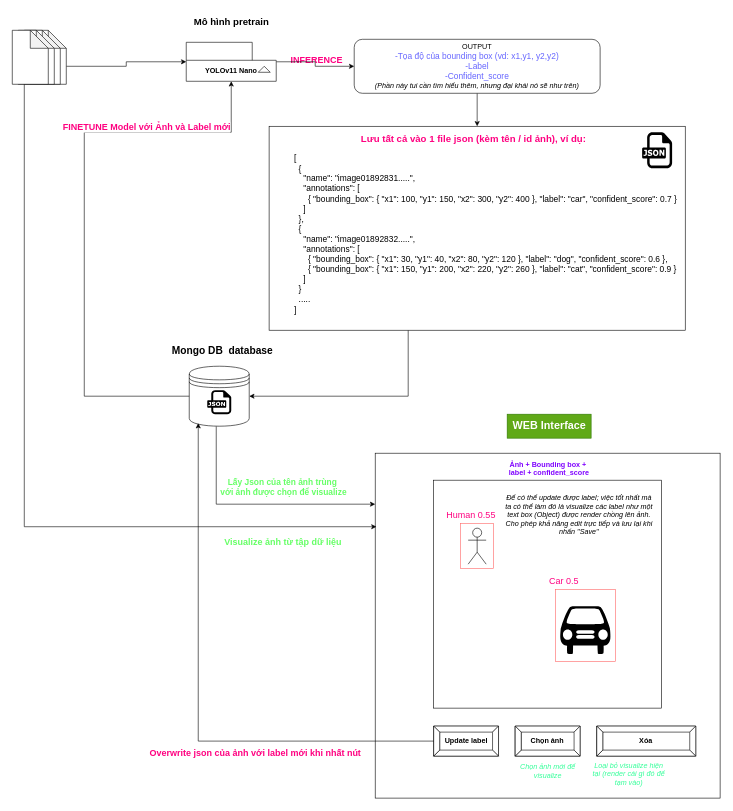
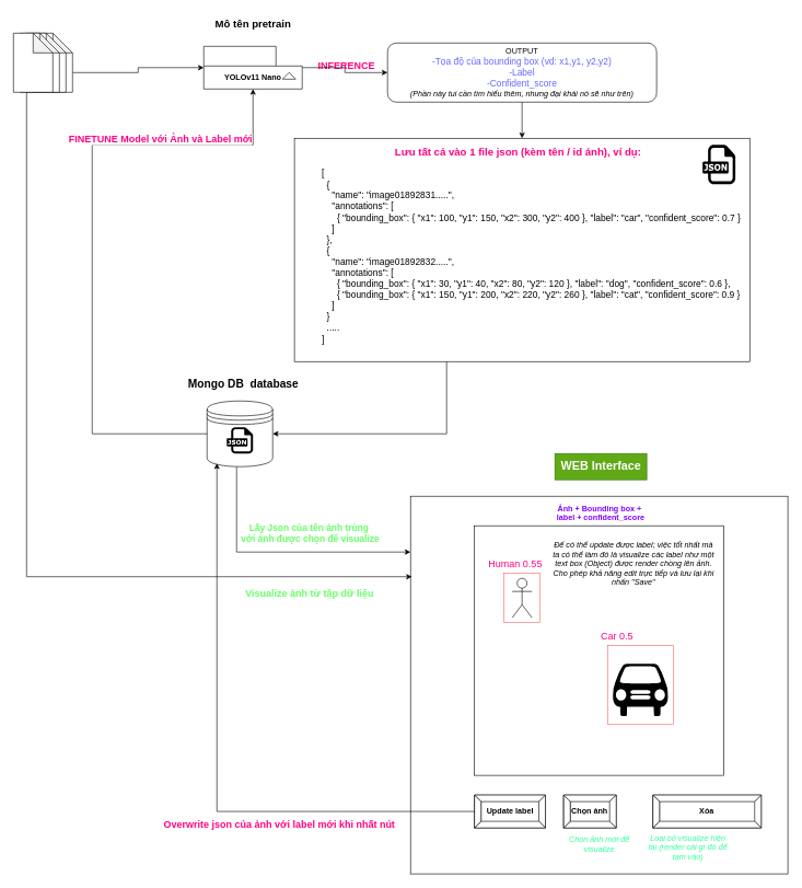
  <mxCell id="0" />
  <mxCell id="1" parent="0" />
  <mxCell id="2" value="&#10;&lt;font style=&quot;forced-color-adjust: none; font-family: Helvetica; font-size: 12px; font-style: normal; font-variant-ligatures: normal; font-variant-caps: normal; font-weight: 400; letter-spacing: normal; orphans: 2; text-align: center; text-indent: 0px; text-transform: none; widows: 2; word-spacing: 0px; -webkit-text-stroke-width: 0px; white-space: normal; background-color: rgb(236, 236, 236); text-decoration-thickness: initial; text-decoration-style: initial; text-decoration-color: initial; color: rgb(127, 0, 255);&quot; data-mx-given-colors=&quot;{&amp;quot;color&amp;quot;:&amp;quot;rgb(127, 0, 255)&amp;quot;}&quot;&gt;&lt;b style=&quot;forced-color-adjust: none;&quot;&gt;Ảnh + Bounding box +&amp;nbsp;&lt;/b&gt;&lt;/font&gt;&lt;div style=&quot;forced-color-adjust: none; color: rgb(0, 0, 0); font-family: Helvetica; font-size: 12px; font-style: normal; font-variant-ligatures: normal; font-variant-caps: normal; font-weight: 400; letter-spacing: normal; orphans: 2; text-align: center; text-indent: 0px; text-transform: none; widows: 2; word-spacing: 0px; -webkit-text-stroke-width: 0px; white-space: normal; background-color: rgb(236, 236, 236); text-decoration-thickness: initial; text-decoration-style: initial; text-decoration-color: initial;&quot;&gt;&lt;font style=&quot;forced-color-adjust: none; color: rgb(127, 0, 255);&quot; data-mx-given-colors=&quot;{&amp;quot;color&amp;quot;:&amp;quot;rgb(127, 0, 255)&amp;quot;}&quot;&gt;&lt;b style=&quot;forced-color-adjust: none;&quot;&gt;label + confident_score&lt;/b&gt;&lt;/font&gt;&lt;/div&gt;&#10;&#10;" style="whiteSpace=wrap;html=1;aspect=fixed;fillColor=none;" vertex="1" parent="1"><mxGeometry x="625" y="755" width="575" height="575" as="geometry" /></mxCell>
  <mxCell id="3" value="WEB Interface" style="text;html=1;align=center;verticalAlign=middle;resizable=0;points=[];autosize=1;strokeColor=#2D7600;fillColor=#60a917;fontColor=#ffffff;fontStyle=1;fontSize=18;" vertex="1" parent="1"><mxGeometry x="845" y="690" width="140" height="40" as="geometry" /></mxCell>
  <mxCell id="4" value="" style="whiteSpace=wrap;html=1;aspect=fixed;" vertex="1" parent="1"><mxGeometry x="722.5" y="800" width="380" height="380" as="geometry" /></mxCell>
  <mxCell id="5" style="edgeStyle=orthogonalEdgeStyle;rounded=0;orthogonalLoop=1;jettySize=auto;html=1;exitX=0;exitY=0;exitDx=60;exitDy=60;exitPerimeter=0;" edge="1" parent="1" source="7" target="16"><mxGeometry relative="1" as="geometry" /></mxCell>
  <mxCell id="6" value="INFERENCE" style="edgeLabel;html=1;align=center;verticalAlign=middle;resizable=0;points=[];fontSize=15;fontStyle=1;fontColor=#FF0080;" vertex="1" connectable="0" parent="5"><mxGeometry x="-0.038" y="-2" relative="1" as="geometry"><mxPoint x="314" y="-12" as="offset" /></mxGeometry></mxCell>
  <mxCell id="7" value="" style="shape=note;whiteSpace=wrap;html=1;backgroundOutline=1;darkOpacity=0.05;" vertex="1" parent="1"><mxGeometry x="50" y="50" width="60" height="90" as="geometry" /></mxCell>
  <mxCell id="8" value="" style="shape=note;whiteSpace=wrap;html=1;backgroundOutline=1;darkOpacity=0.05;" vertex="1" parent="1"><mxGeometry x="40" y="50" width="60" height="90" as="geometry" /></mxCell>
  <mxCell id="9" value="" style="shape=note;whiteSpace=wrap;html=1;backgroundOutline=1;darkOpacity=0.05;" vertex="1" parent="1"><mxGeometry x="30" y="50" width="60" height="90" as="geometry" /></mxCell>
  <mxCell id="10" style="edgeStyle=orthogonalEdgeStyle;rounded=0;orthogonalLoop=1;jettySize=auto;html=1;entryX=0.006;entryY=0.39;entryDx=0;entryDy=0;entryPerimeter=0;" edge="1" parent="1"><mxGeometry relative="1" as="geometry"><mxPoint x="627.04" y="877.6" as="targetPoint" /><mxPoint x="40.003" y="130" as="sourcePoint" /><Array as="points"><mxPoint x="40" y="878" /></Array></mxGeometry></mxCell>
  <mxCell id="11" value="Visualize ảnh từ tập dữ liệu" style="edgeLabel;html=1;align=center;verticalAlign=middle;resizable=0;points=[];fontSize=15;fontColor=#66FF66;fontStyle=1" vertex="1" connectable="0" parent="10"><mxGeometry x="0.575" y="3" relative="1" as="geometry"><mxPoint x="127" y="28" as="offset" /></mxGeometry></mxCell>
  <mxCell id="12" value="" style="shape=note;whiteSpace=wrap;html=1;backgroundOutline=1;darkOpacity=0.05;" vertex="1" parent="1"><mxGeometry x="20" y="50" width="60" height="90" as="geometry" /></mxCell>
  <mxCell id="13" style="edgeStyle=orthogonalEdgeStyle;rounded=0;orthogonalLoop=1;jettySize=auto;html=1;entryX=0.5;entryY=0;entryDx=0;entryDy=0;" edge="1" parent="1" source="14" target="19"><mxGeometry relative="1" as="geometry" /></mxCell>
  <mxCell id="14" value="OUTPUT&lt;div&gt;&lt;font style=&quot;font-size: 14px; color: rgb(102, 102, 255);&quot;&gt;-Tọa độ của bounding box (vd: x1,y1, y2,y2)&lt;/font&gt;&lt;/div&gt;&lt;div&gt;&lt;font style=&quot;font-size: 14px; color: rgb(102, 102, 255);&quot;&gt;-Label&lt;/font&gt;&lt;/div&gt;&lt;div&gt;&lt;font color=&quot;#6666ff&quot;&gt;&lt;span style=&quot;font-size: 14px;&quot;&gt;-Confident_score&lt;br&gt;&lt;/span&gt;&lt;/font&gt;&lt;i&gt;(Phần này tui cần tìm hiểu thêm, nhưng đại khái nó sẽ như trên)&lt;/i&gt;&lt;/div&gt;" style="rounded=1;whiteSpace=wrap;html=1;" vertex="1" parent="1"><mxGeometry x="590" y="65" width="410" height="90" as="geometry" /></mxCell>
  <mxCell id="15" style="edgeStyle=orthogonalEdgeStyle;rounded=0;orthogonalLoop=1;jettySize=auto;html=1;" edge="1" parent="1" source="16" target="14"><mxGeometry relative="1" as="geometry" /></mxCell>
  <mxCell id="16" value="YOLOv11 Nano" style="shape=folder;fontStyle=1;tabWidth=110;tabHeight=30;tabPosition=left;html=1;boundedLbl=1;folderSymbol=triangle;whiteSpace=wrap;" vertex="1" parent="1"><mxGeometry x="310" y="70" width="150" height="65" as="geometry" /></mxCell>
- <mxCell id="17" value="Mô hình pretrain" style="text;html=1;align=center;verticalAlign=middle;resizable=0;points=[];autosize=1;strokeColor=none;fillColor=none;fontSize=16;fontStyle=1" vertex="1" parent="1"><mxGeometry x="315" width="140" height="30" as="geometry" y="20" /></mxCell>
+ <mxCell id="17" value="Mô tên pretrain" style="text;html=1;align=center;verticalAlign=middle;resizable=0;points=[];autosize=1;strokeColor=none;fillColor=none;fontSize=16;fontStyle=1" vertex="1" parent="1"><mxGeometry x="315" width="140" height="30" as="geometry" y="20" /></mxCell>
  <mxCell id="18" style="edgeStyle=orthogonalEdgeStyle;rounded=0;orthogonalLoop=1;jettySize=auto;html=1;entryX=1;entryY=0.5;entryDx=0;entryDy=0;" edge="1" parent="1" source="19" target="22"><mxGeometry relative="1" as="geometry"><Array as="points"><mxPoint x="680" y="660" /></Array></mxGeometry></mxCell>
  <mxCell id="19" value="&lt;div style=&quot;text-align: center;&quot;&gt;&lt;b style=&quot;color: rgb(255, 0, 128); font-size: 16px; background-color: transparent;&quot;&gt;Lưu tất cả vào 1 file json (kèm tên / id ảnh), ví dụ:&lt;/b&gt;&lt;/div&gt;&lt;div style=&quot;text-align: center;&quot;&gt;&lt;font style=&quot;color: rgb(0, 0, 0);&quot;&gt;&lt;br&gt;&lt;/font&gt;&lt;/div&gt;&lt;blockquote style=&quot;margin: 0 0 0 40px; border: none; padding: 0px;&quot;&gt;&lt;div&gt;&lt;div&gt;&lt;div style=&quot;&quot;&gt;&lt;font style=&quot;font-size: 14px; color: rgb(0, 0, 0);&quot;&gt;[&lt;/font&gt;&lt;/div&gt;&lt;/div&gt;&lt;/div&gt;&lt;div&gt;&lt;div&gt;&lt;div&gt;&lt;font style=&quot;font-size: 14px; color: rgb(0, 0, 0);&quot;&gt;&amp;nbsp; {&lt;/font&gt;&lt;/div&gt;&lt;/div&gt;&lt;/div&gt;&lt;div&gt;&lt;div&gt;&lt;div&gt;&lt;font style=&quot;font-size: 14px; color: rgb(0, 0, 0);&quot;&gt;&amp;nbsp; &amp;nbsp; &quot;name&quot;: &quot;image01892831.....&quot;,&lt;/font&gt;&lt;/div&gt;&lt;/div&gt;&lt;/div&gt;&lt;div&gt;&lt;div&gt;&lt;div&gt;&lt;font style=&quot;font-size: 14px; color: rgb(0, 0, 0);&quot;&gt;&amp;nbsp; &amp;nbsp; &quot;annotations&quot;: [&lt;/font&gt;&lt;/div&gt;&lt;/div&gt;&lt;/div&gt;&lt;div&gt;&lt;div&gt;&lt;div&gt;&lt;font style=&quot;font-size: 14px; color: rgb(0, 0, 0);&quot;&gt;&amp;nbsp; &amp;nbsp; &amp;nbsp; { &quot;bounding_box&quot;: { &quot;x1&quot;: 100, &quot;y1&quot;: 150, &quot;x2&quot;: 300, &quot;y2&quot;: 400 }, &quot;label&quot;: &quot;car&quot;, &quot;confident_score&quot;: 0.7 }&lt;/font&gt;&lt;/div&gt;&lt;/div&gt;&lt;/div&gt;&lt;div&gt;&lt;div&gt;&lt;div&gt;&lt;font style=&quot;font-size: 14px; color: rgb(0, 0, 0);&quot;&gt;&amp;nbsp; &amp;nbsp; ]&lt;/font&gt;&lt;/div&gt;&lt;/div&gt;&lt;/div&gt;&lt;div&gt;&lt;div&gt;&lt;div&gt;&lt;font style=&quot;font-size: 14px; color: rgb(0, 0, 0);&quot;&gt;&amp;nbsp; },&lt;/font&gt;&lt;/div&gt;&lt;/div&gt;&lt;/div&gt;&lt;div&gt;&lt;div&gt;&lt;div&gt;&lt;font style=&quot;font-size: 14px; color: rgb(0, 0, 0);&quot;&gt;&amp;nbsp; {&lt;/font&gt;&lt;/div&gt;&lt;/div&gt;&lt;/div&gt;&lt;div&gt;&lt;div&gt;&lt;div&gt;&lt;font style=&quot;font-size: 14px; color: rgb(0, 0, 0);&quot;&gt;&amp;nbsp; &amp;nbsp; &quot;name&quot;: &quot;image01892832.....&quot;,&lt;/font&gt;&lt;/div&gt;&lt;/div&gt;&lt;/div&gt;&lt;div&gt;&lt;div&gt;&lt;div&gt;&lt;font style=&quot;font-size: 14px; color: rgb(0, 0, 0);&quot;&gt;&amp;nbsp; &amp;nbsp; &quot;annotations&quot;: [&lt;/font&gt;&lt;/div&gt;&lt;/div&gt;&lt;/div&gt;&lt;div&gt;&lt;div&gt;&lt;div&gt;&lt;font style=&quot;font-size: 14px; color: rgb(0, 0, 0);&quot;&gt;&amp;nbsp; &amp;nbsp; &amp;nbsp; { &quot;bounding_box&quot;: { &quot;x1&quot;: 30, &quot;y1&quot;: 40, &quot;x2&quot;: 80, &quot;y2&quot;: 120 }, &quot;label&quot;: &quot;dog&quot;, &quot;confident_score&quot;: 0.6 },&lt;/font&gt;&lt;/div&gt;&lt;/div&gt;&lt;/div&gt;&lt;div&gt;&lt;div&gt;&lt;div&gt;&lt;font style=&quot;font-size: 14px; color: rgb(0, 0, 0);&quot;&gt;&amp;nbsp; &amp;nbsp; &amp;nbsp; { &quot;bounding_box&quot;: { &quot;x1&quot;: 150, &quot;y1&quot;: 200, &quot;x2&quot;: 220, &quot;y2&quot;: 260 }, &quot;label&quot;: &quot;cat&quot;, &quot;confident_score&quot;: 0.9 }&lt;/font&gt;&lt;/div&gt;&lt;/div&gt;&lt;/div&gt;&lt;div&gt;&lt;div&gt;&lt;div&gt;&lt;font style=&quot;font-size: 14px; color: rgb(0, 0, 0);&quot;&gt;&amp;nbsp; &amp;nbsp; ]&lt;/font&gt;&lt;/div&gt;&lt;/div&gt;&lt;/div&gt;&lt;div&gt;&lt;div&gt;&lt;div&gt;&lt;font style=&quot;font-size: 14px; color: rgb(0, 0, 0);&quot;&gt;&amp;nbsp; }&lt;/font&gt;&lt;/div&gt;&lt;/div&gt;&lt;/div&gt;&lt;div&gt;&lt;div&gt;&lt;div&gt;&lt;font style=&quot;font-size: 14px; color: rgb(0, 0, 0);&quot;&gt;&amp;nbsp; .....&lt;/font&gt;&lt;/div&gt;&lt;/div&gt;&lt;/div&gt;&lt;div&gt;&lt;div&gt;&lt;div&gt;&lt;font style=&quot;font-size: 14px; color: rgb(0, 0, 0);&quot;&gt;]&lt;/font&gt;&lt;/div&gt;&lt;/div&gt;&lt;/div&gt;&lt;/blockquote&gt;&lt;div&gt;&lt;div&gt;&lt;br&gt;&lt;/div&gt;&lt;/div&gt;" style="rounded=0;whiteSpace=wrap;html=1;align=left;" vertex="1" parent="1"><mxGeometry x="448.13" y="210" width="693.75" height="340" as="geometry" /></mxCell>
  <mxCell id="20" style="edgeStyle=orthogonalEdgeStyle;rounded=0;orthogonalLoop=1;jettySize=auto;html=1;" edge="1" parent="1" source="22"><mxGeometry relative="1" as="geometry"><mxPoint x="625" y="840" as="targetPoint" /><Array as="points"><mxPoint x="360" y="840" /></Array></mxGeometry></mxCell>
  <mxCell id="21" value="Lấy Json của tên ảnh trùng&amp;nbsp;&lt;div&gt;với ảnh được chọn để visualize&lt;/div&gt;" style="edgeLabel;html=1;align=center;verticalAlign=middle;resizable=0;points=[];fontSize=14;fontColor=#66FF66;fontStyle=1" vertex="1" connectable="0" parent="20"><mxGeometry x="0.336" relative="1" as="geometry"><mxPoint x="-23" y="-30" as="offset" /></mxGeometry></mxCell>
  <mxCell id="22" value="" style="shape=datastore;html=1;labelPosition=center;verticalLabelPosition=bottom;align=center;verticalAlign=top;" vertex="1" parent="1"><mxGeometry x="315" y="610" width="100" height="100" as="geometry" /></mxCell>
  <mxCell id="23" value="Mongo DB&amp;nbsp; database" style="text;html=1;align=center;verticalAlign=middle;resizable=0;points=[];autosize=1;strokeColor=none;fillColor=none;fontSize=17;fontStyle=1" vertex="1" parent="1"><mxGeometry x="280" y="570" width="180" height="30" as="geometry" /></mxCell>
  <mxCell id="24" value="" style="dashed=0;outlineConnect=0;html=1;align=center;labelPosition=center;verticalLabelPosition=bottom;verticalAlign=top;shape=mxgraph.weblogos.json" vertex="1" parent="1"><mxGeometry x="1070" y="220" width="50" height="60" as="geometry" /></mxCell>
  <mxCell id="25" value="Update label" style="labelPosition=center;verticalLabelPosition=middle;align=center;html=1;shape=mxgraph.basic.button;dx=10;whiteSpace=wrap;fontStyle=1" vertex="1" parent="1"><mxGeometry x="722.5" y="1210" width="108.11" height="50" as="geometry" /></mxCell>
  <mxCell id="26" value="&lt;font data-mx-given-colors=&quot;{&amp;quot;color&amp;quot;:&amp;quot;rgb(127, 0, 255)&amp;quot;}&quot; style=&quot;forced-color-adjust: none; font-family: Helvetica; font-size: 12px; font-style: normal; font-variant-ligatures: normal; font-variant-caps: normal; font-weight: 400; letter-spacing: normal; orphans: 2; text-indent: 0px; text-transform: none; widows: 2; word-spacing: 0px; -webkit-text-stroke-width: 0px; white-space: normal; text-decoration-thickness: initial; text-decoration-style: initial; text-decoration-color: initial;&quot;&gt;&lt;b style=&quot;forced-color-adjust: none;&quot;&gt;Ảnh + Bounding box +&amp;nbsp;&lt;/b&gt;&lt;/font&gt;&lt;div style=&quot;forced-color-adjust: none; font-family: Helvetica; font-size: 12px; font-style: normal; font-variant-ligatures: normal; font-variant-caps: normal; font-weight: 400; letter-spacing: normal; orphans: 2; text-indent: 0px; text-transform: none; widows: 2; word-spacing: 0px; -webkit-text-stroke-width: 0px; white-space: normal; text-decoration-thickness: initial; text-decoration-style: initial; text-decoration-color: initial;&quot;&gt;&lt;font data-mx-given-colors=&quot;{&amp;quot;color&amp;quot;:&amp;quot;rgb(127, 0, 255)&amp;quot;}&quot; style=&quot;forced-color-adjust: none;&quot;&gt;&lt;b style=&quot;forced-color-adjust: none;&quot;&gt;label + confident_score&lt;/b&gt;&lt;/font&gt;&lt;/div&gt;" style="text;whiteSpace=wrap;html=1;fontColor=#7F00FF;labelBackgroundColor=none;align=center;" vertex="1" parent="1"><mxGeometry x="830" y="760" width="170" height="50" as="geometry" /></mxCell>
  <mxCell id="27" value="" style="shape=umlActor;verticalLabelPosition=bottom;verticalAlign=top;html=1;outlineConnect=0;" vertex="1" parent="1"><mxGeometry x="780" y="880" width="30" height="60" as="geometry" /></mxCell>
  <mxCell id="28" value="" style="rounded=0;whiteSpace=wrap;html=1;fillColor=none;fontColor=#ffffff;strokeColor=#FF6666;" vertex="1" parent="1"><mxGeometry x="767.5" y="872.5" width="55" height="75" as="geometry" /></mxCell>
  <mxCell id="29" value="Human 0.55" style="text;html=1;align=center;verticalAlign=middle;whiteSpace=wrap;rounded=0;fontSize=15;labelBackgroundColor=default;fontColor=#FF0080;" vertex="1" parent="1"><mxGeometry x="740" y="842.5" width="90" height="30" as="geometry" /></mxCell>
  <mxCell id="30" value="" style="shape=mxgraph.signs.transportation.car_1;html=1;pointerEvents=1;fillColor=#000000;strokeColor=none;verticalLabelPosition=bottom;verticalAlign=top;align=center;" vertex="1" parent="1"><mxGeometry x="933.13" y="1010" width="84.37" height="80" as="geometry" /></mxCell>
  <mxCell id="31" value="" style="rounded=0;whiteSpace=wrap;html=1;fillColor=none;fontColor=#ffffff;strokeColor=#FF6666;" vertex="1" parent="1"><mxGeometry x="925.32" y="982.5" width="100" height="120" as="geometry" /></mxCell>
  <mxCell id="32" value="Car 0.5" style="text;html=1;align=center;verticalAlign=middle;whiteSpace=wrap;rounded=0;fontSize=15;labelBackgroundColor=default;fontColor=#FF0080;" vertex="1" parent="1"><mxGeometry x="910" y="952.5" width="60" height="30" as="geometry" /></mxCell>
  <mxCell id="33" value="&lt;i&gt;Để có thể update được label; việc tốt nhất mà ta có thể làm đó là visualize các label như một text box (Object) được render chồng lên ảnh. Cho phép khả năng edit trực tiếp và lưu lại khi nhấn &quot;Save&quot;&lt;/i&gt;" style="text;html=1;align=center;verticalAlign=middle;whiteSpace=wrap;rounded=0;" vertex="1" parent="1"><mxGeometry x="840" y="812.5" width="250" height="90" as="geometry" /></mxCell>
  <mxCell id="34" style="edgeStyle=orthogonalEdgeStyle;rounded=0;orthogonalLoop=1;jettySize=auto;html=1;entryX=0.15;entryY=0.95;entryDx=0;entryDy=0;entryPerimeter=0;" edge="1" parent="1" source="25" target="22"><mxGeometry relative="1" as="geometry" /></mxCell>
  <mxCell id="35" value="Overwrite json của ảnh với label mới khi nhất nút" style="edgeLabel;html=1;align=center;verticalAlign=middle;resizable=0;points=[];fontSize=15;fontColor=#FF0080;fontStyle=1" vertex="1" connectable="0" parent="1"><mxGeometry x="440" y="1250" as="geometry"><mxPoint x="-16" y="4" as="offset" /></mxGeometry></mxCell>
  <mxCell id="36" style="edgeStyle=orthogonalEdgeStyle;rounded=0;orthogonalLoop=1;jettySize=auto;html=1;entryX=0.5;entryY=1;entryDx=0;entryDy=0;entryPerimeter=0;" edge="1" parent="1" source="22" target="16"><mxGeometry relative="1" as="geometry"><Array as="points"><mxPoint x="140" y="660" /><mxPoint x="140" y="220" /><mxPoint x="385" y="220" /></Array></mxGeometry></mxCell>
  <mxCell id="37" value="FINETUNE Model với Ảnh và Label mới" style="edgeLabel;html=1;align=center;verticalAlign=middle;resizable=0;points=[];fontStyle=1;fontSize=15;fontColor=#FF0080;" vertex="1" connectable="0" parent="36"><mxGeometry x="0.587" y="3" relative="1" as="geometry"><mxPoint x="-32" y="-7" as="offset" /></mxGeometry></mxCell>
- <mxCell id="38" value="Chọn ảnh" style="labelPosition=center;verticalLabelPosition=middle;align=center;html=1;shape=mxgraph.basic.button;dx=10;whiteSpace=wrap;fontStyle=1" vertex="1" parent="1"><mxGeometry x="858.45" y="1210" width="108.11" height="50" as="geometry" /></mxCell>
+ <mxCell id="38" value="Chọn ảnh" style="labelPosition=center;verticalLabelPosition=middle;align=center;html=1;shape=mxgraph.basic.button;dx=10;whiteSpace=wrap;fontStyle=1" vertex="1" parent="1"><mxGeometry x="858.45" y="1210" width="80" height="50" as="geometry" /></mxCell>
  <mxCell id="39" value="Xóa" style="labelPosition=center;verticalLabelPosition=middle;align=center;html=1;shape=mxgraph.basic.button;dx=10;whiteSpace=wrap;fontStyle=1" vertex="1" parent="1"><mxGeometry x="994.39" y="1210" width="165" height="50" as="geometry" /></mxCell>
  <mxCell id="40" value="&lt;i&gt;Chọn ảnh mới để visualize&lt;/i&gt;&lt;span style=&quot;font-family: monospace; font-size: 0px; text-align: start; text-wrap-mode: nowrap;&quot;&gt;%3CmxGraphModel%3E%3Croot%3E%3CmxCell%20id%3D%220%22%2F%3E%3CmxCell%20id%3D%221%22%20parent%3D%220%22%2F%3E%3CmxCell%20id%3D%222%22%20value%3D%22%26lt%3Bi%26gt%3B%C4%90%E1%BB%83%20c%C3%B3%20th%E1%BB%83%20update%20%C4%91%C6%B0%E1%BB%A3c%20label%3B%20vi%E1%BB%87c%20t%E1%BB%91t%20nh%E1%BA%A5t%20m%C3%A0%20ta%20c%C3%B3%20th%E1%BB%83%20l%C3%A0m%20%C4%91%C3%B3%20l%C3%A0%20visualize%20c%C3%A1c%20label%20nh%C6%B0%20m%E1%BB%99t%20text%20box%20(Object)%20%C4%91%C6%B0%E1%BB%A3c%20render%20ch%E1%BB%93ng%20l%C3%AAn%20%E1%BA%A3nh.%20Cho%20ph%C3%A9p%20kh%E1%BA%A3%20n%C4%83ng%20edit%20tr%E1%BB%B1c%20ti%E1%BA%BFp%20v%C3%A0%20l%C6%B0u%20l%E1%BA%A1i%20khi%20nh%E1%BA%A5n%20%26quot%3BSave%26quot%3B%26lt%3B%2Fi%26gt%3B%22%20style%3D%22text%3Bhtml%3D1%3Balign%3Dcenter%3BverticalAlign%3Dmiddle%3BwhiteSpace%3Dwrap%3Brounded%3D0%3B%22%20vertex%3D%221%22%20parent%3D%221%22%3E%3CmxGeometry%20x%3D%22860%22%20y%3D%22792.5%22%20width%3D%22250%22%20height%3D%2290%22%20as%3D%22geometry%22%2F%3E%3C%2FmxCell%3E%3C%2Froot%3E%3C%2FmxGraphModel%3E&lt;/span&gt;" style="text;html=1;align=center;verticalAlign=middle;whiteSpace=wrap;rounded=0;fontColor=#33FF99;" vertex="1" parent="1"><mxGeometry x="862.5" y="1270" width="100" height="30" as="geometry" /></mxCell>
  <mxCell id="41" value="&lt;i&gt;Loại bỏ visualize hiện tại (render cái gì đó để tạm vào)&lt;/i&gt;" style="text;html=1;align=center;verticalAlign=middle;whiteSpace=wrap;rounded=0;fontColor=#33FF99;" vertex="1" parent="1"><mxGeometry x="983.44" y="1270" width="130" height="40" as="geometry" /></mxCell>
  <mxCell id="42" value="" style="dashed=0;outlineConnect=0;html=1;align=center;labelPosition=center;verticalLabelPosition=bottom;verticalAlign=top;shape=mxgraph.weblogos.json" vertex="1" parent="1"><mxGeometry x="345" y="650" width="40" height="40" as="geometry" /></mxCell>
